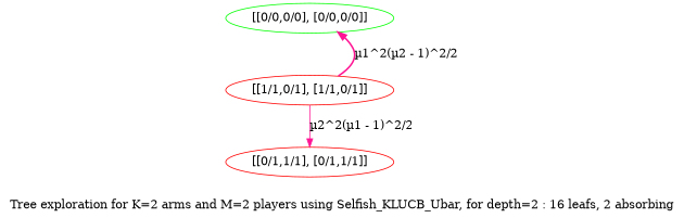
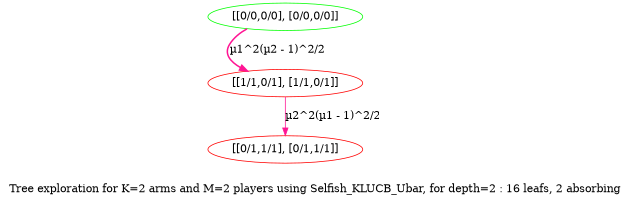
  digraph {
    label="Tree exploration for K=2 arms and M=2 players using Selfish_KLUCB_Ubar, for depth=2 : 16 leafs, 2 absorbing"
    node [color=red]
    edge [color=deeppink]
    n1 [color=green label="[[0/0,0/0], [0/0,0/0]]"]
    n2 [label="[[1/1,0/1], [1/1,0/1]]"]
    n3 [label="[[0/1,1/1], [0/1,1/1]]"]
-   n2 -> n1 [label="µ1^2(µ2 - 1)^2/2" style=bold]
+   n1 -> n2 [label="µ1^2(µ2 - 1)^2/2" style=bold]
    n2 -> n3 [label="µ2^2(µ1 - 1)^2/2" style=solid]
  }
